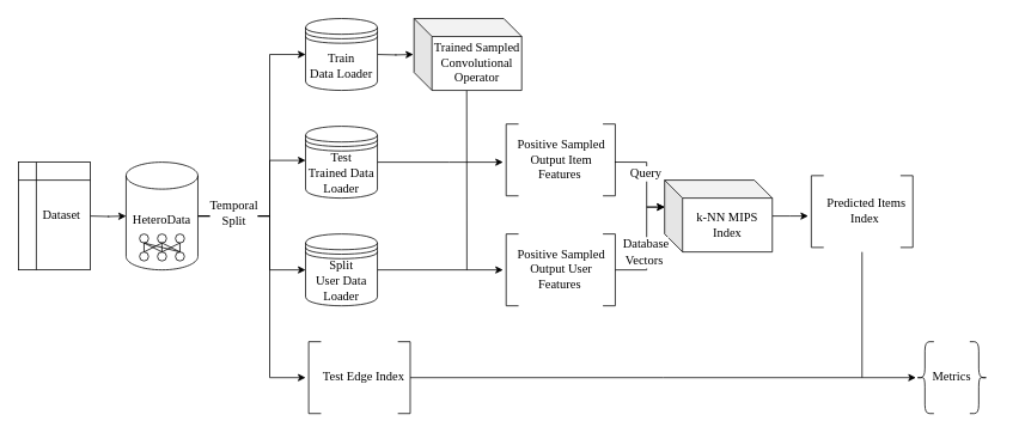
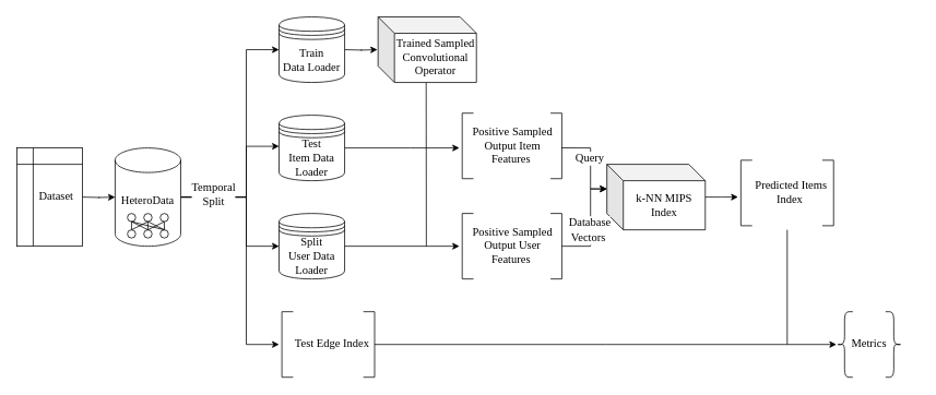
  <mxCell id="0" />
  <mxCell id="1" parent="0" />
  <mxCell id="2" style="edgeStyle=orthogonalEdgeStyle;rounded=0;orthogonalLoop=1;jettySize=auto;html=1;exitX=1;exitY=0.5;exitDx=0;exitDy=0;exitPerimeter=0;" parent="1" edge="1"><mxGeometry relative="1" as="geometry"><mxPoint x="140" y="240" as="targetPoint" /><mxPoint x="100" y="240" as="sourcePoint" /></mxGeometry></mxCell>
  <mxCell id="3" style="edgeStyle=orthogonalEdgeStyle;rounded=0;orthogonalLoop=1;jettySize=auto;html=1;" parent="1" edge="1"><mxGeometry relative="1" as="geometry"><mxPoint x="420" y="60" as="sourcePoint" /><mxPoint x="460" y="60" as="targetPoint" /></mxGeometry></mxCell>
  <mxCell id="4" style="edgeStyle=orthogonalEdgeStyle;rounded=0;orthogonalLoop=1;jettySize=auto;html=1;" parent="1" edge="1"><mxGeometry relative="1" as="geometry"><mxPoint x="420" y="180" as="sourcePoint" /><mxPoint x="560" y="180" as="targetPoint" /><Array as="points"><mxPoint x="500" y="180" /><mxPoint x="500" y="180" /></Array></mxGeometry></mxCell>
  <mxCell id="5" style="edgeStyle=orthogonalEdgeStyle;rounded=0;orthogonalLoop=1;jettySize=auto;html=1;" parent="1" edge="1"><mxGeometry relative="1" as="geometry"><mxPoint x="420" y="300" as="sourcePoint" /><mxPoint x="560" y="300" as="targetPoint" /></mxGeometry></mxCell>
  <mxCell id="6" style="edgeStyle=orthogonalEdgeStyle;rounded=0;orthogonalLoop=1;jettySize=auto;html=1;entryX=0;entryY=0.5;entryDx=0;entryDy=0;exitX=0.5;exitY=1;exitDx=0;exitDy=0;" parent="1" source="50" edge="1"><mxGeometry relative="1" as="geometry"><mxPoint x="1020" y="420" as="targetPoint" /><mxPoint x="420" y="420" as="sourcePoint" /></mxGeometry></mxCell>
  <mxCell id="7" value="&amp;nbsp; &amp;nbsp; &amp;nbsp;&lt;font face=&quot;Times New Roman&quot; style=&quot;font-size: 14px;&quot;&gt;Dataset&lt;/font&gt;" style="shape=internalStorage;whiteSpace=wrap;html=1;backgroundOutline=1;" parent="1" vertex="1"><mxGeometry x="20" y="180" width="80" height="120" as="geometry" /></mxCell>
  <mxCell id="8" style="edgeStyle=orthogonalEdgeStyle;rounded=0;orthogonalLoop=1;jettySize=auto;html=1;entryX=0;entryY=0.5;entryDx=0;entryDy=0;" parent="1" source="13" edge="1"><mxGeometry relative="1" as="geometry"><mxPoint x="340" y="60" as="targetPoint" /><Array as="points"><mxPoint x="300" y="240" /><mxPoint x="300" y="60" /></Array></mxGeometry></mxCell>
  <mxCell id="9" style="edgeStyle=orthogonalEdgeStyle;rounded=0;orthogonalLoop=1;jettySize=auto;html=1;" parent="1" source="13" edge="1"><mxGeometry relative="1" as="geometry"><mxPoint x="340" y="178" as="targetPoint" /><Array as="points"><mxPoint x="300" y="240" /><mxPoint x="300" y="178" /></Array></mxGeometry></mxCell>
  <mxCell id="10" style="edgeStyle=orthogonalEdgeStyle;rounded=0;orthogonalLoop=1;jettySize=auto;html=1;entryX=0;entryY=0.5;entryDx=0;entryDy=0;" parent="1" source="13" edge="1"><mxGeometry relative="1" as="geometry"><mxPoint x="340" y="300" as="targetPoint" /><Array as="points"><mxPoint x="300" y="240" /><mxPoint x="300" y="300" /></Array></mxGeometry></mxCell>
  <mxCell id="11" style="edgeStyle=orthogonalEdgeStyle;rounded=0;orthogonalLoop=1;jettySize=auto;html=1;entryX=0;entryY=0.5;entryDx=0;entryDy=0;" parent="1" source="13" edge="1"><mxGeometry relative="1" as="geometry"><mxPoint x="340" y="420" as="targetPoint" /><Array as="points"><mxPoint x="300" y="240" /><mxPoint x="300" y="420" /></Array></mxGeometry></mxCell>
  <mxCell id="12" value="&lt;font face=&quot;Times New Roman&quot; style=&quot;font-size: 14px;&quot;&gt;Temporal&lt;/font&gt;&lt;div&gt;&lt;font style=&quot;font-size: 14px;&quot; face=&quot;ttCk1maBU-SoMUGvecOo&quot;&gt;Split&lt;/font&gt;&lt;/div&gt;" style="edgeLabel;html=1;align=center;verticalAlign=middle;resizable=0;points=[];" parent="11" vertex="1" connectable="0"><mxGeometry x="-0.739" y="4" relative="1" as="geometry"><mxPoint as="offset" /></mxGeometry></mxCell>
  <mxCell id="13" value="&lt;div&gt;&lt;span style=&quot;background-color: initial;&quot;&gt;&lt;font style=&quot;font-size: 14px;&quot; face=&quot;Times New Roman&quot;&gt;HeteroData&lt;/font&gt;&lt;/span&gt;&lt;br&gt;&lt;/div&gt;&lt;div&gt;&lt;span style=&quot;background-color: initial;&quot;&gt;&lt;font style=&quot;font-size: 14px;&quot; face=&quot;Times New Roman&quot;&gt;&lt;br&gt;&lt;/font&gt;&lt;/span&gt;&lt;/div&gt;" style="shape=cylinder3;whiteSpace=wrap;html=1;boundedLbl=1;backgroundOutline=1;size=15;" parent="1" vertex="1"><mxGeometry x="140" y="180" width="80" height="120" as="geometry" /></mxCell>
  <mxCell id="14" value="" style="ellipse;whiteSpace=wrap;html=1;aspect=fixed;" parent="1" vertex="1"><mxGeometry x="155" y="260" width="10" height="10" as="geometry" /></mxCell>
  <mxCell id="15" value="" style="ellipse;whiteSpace=wrap;html=1;aspect=fixed;" parent="1" vertex="1"><mxGeometry x="175" y="260" width="10" height="10" as="geometry" /></mxCell>
  <mxCell id="16" value="" style="ellipse;whiteSpace=wrap;html=1;aspect=fixed;" parent="1" vertex="1"><mxGeometry x="195" y="260" width="10" height="10" as="geometry" /></mxCell>
  <mxCell id="17" value="" style="ellipse;whiteSpace=wrap;html=1;aspect=fixed;" parent="1" vertex="1"><mxGeometry x="155" y="280" width="10" height="10" as="geometry" /></mxCell>
  <mxCell id="18" value="" style="ellipse;whiteSpace=wrap;html=1;aspect=fixed;" parent="1" vertex="1"><mxGeometry x="175" y="280" width="10" height="10" as="geometry" /></mxCell>
  <mxCell id="19" value="" style="ellipse;whiteSpace=wrap;html=1;aspect=fixed;" parent="1" vertex="1"><mxGeometry x="195" y="280" width="10" height="10" as="geometry" /></mxCell>
  <mxCell id="20" value="" style="endArrow=none;html=1;rounded=0;exitX=0.5;exitY=0;exitDx=0;exitDy=0;entryX=0.5;entryY=1;entryDx=0;entryDy=0;" parent="1" source="17" target="14" edge="1"><mxGeometry width="50" height="50" relative="1" as="geometry"><mxPoint x="115" y="320" as="sourcePoint" /><mxPoint x="165" y="270" as="targetPoint" /></mxGeometry></mxCell>
  <mxCell id="21" value="" style="endArrow=none;html=1;rounded=0;exitX=0.5;exitY=0;exitDx=0;exitDy=0;entryX=0.5;entryY=1;entryDx=0;entryDy=0;" parent="1" source="18" target="14" edge="1"><mxGeometry width="50" height="50" relative="1" as="geometry"><mxPoint x="175" y="300" as="sourcePoint" /><mxPoint x="175" y="280" as="targetPoint" /></mxGeometry></mxCell>
  <mxCell id="22" value="" style="endArrow=none;html=1;rounded=0;" parent="1" edge="1"><mxGeometry width="50" height="50" relative="1" as="geometry"><mxPoint x="180" y="280" as="sourcePoint" /><mxPoint x="179.78" y="270" as="targetPoint" /></mxGeometry></mxCell>
  <mxCell id="23" value="" style="endArrow=none;html=1;rounded=0;" parent="1" edge="1"><mxGeometry width="50" height="50" relative="1" as="geometry"><mxPoint x="200.11" y="280" as="sourcePoint" /><mxPoint x="199.89" y="270" as="targetPoint" /></mxGeometry></mxCell>
  <mxCell id="24" value="" style="endArrow=none;html=1;rounded=0;exitX=0.5;exitY=0;exitDx=0;exitDy=0;entryX=0.5;entryY=1;entryDx=0;entryDy=0;" parent="1" source="19" target="14" edge="1"><mxGeometry width="50" height="50" relative="1" as="geometry"><mxPoint x="185" y="305" as="sourcePoint" /><mxPoint x="165" y="295" as="targetPoint" /></mxGeometry></mxCell>
  <mxCell id="25" value="" style="endArrow=none;html=1;rounded=0;entryX=0.5;entryY=1;entryDx=0;entryDy=0;exitX=0.5;exitY=0;exitDx=0;exitDy=0;" parent="1" source="17" target="15" edge="1"><mxGeometry width="50" height="50" relative="1" as="geometry"><mxPoint x="205" y="300" as="sourcePoint" /><mxPoint x="255" y="250" as="targetPoint" /></mxGeometry></mxCell>
  <mxCell id="26" value="" style="endArrow=none;html=1;rounded=0;entryX=0.5;entryY=1;entryDx=0;entryDy=0;exitX=0.5;exitY=0;exitDx=0;exitDy=0;" parent="1" source="19" target="15" edge="1"><mxGeometry width="50" height="50" relative="1" as="geometry"><mxPoint x="135" y="290" as="sourcePoint" /><mxPoint x="155" y="280" as="targetPoint" /></mxGeometry></mxCell>
  <mxCell id="27" value="" style="endArrow=none;html=1;rounded=0;entryX=0.5;entryY=1;entryDx=0;entryDy=0;exitX=0.5;exitY=0;exitDx=0;exitDy=0;" parent="1" source="18" target="16" edge="1"><mxGeometry width="50" height="50" relative="1" as="geometry"><mxPoint x="225" y="280" as="sourcePoint" /><mxPoint x="205" y="270" as="targetPoint" /></mxGeometry></mxCell>
  <mxCell id="28" value="" style="endArrow=none;html=1;rounded=0;entryX=0.5;entryY=1;entryDx=0;entryDy=0;" parent="1" edge="1"><mxGeometry width="50" height="50" relative="1" as="geometry"><mxPoint x="960" y="420" as="sourcePoint" /><mxPoint x="960" y="280" as="targetPoint" /></mxGeometry></mxCell>
  <mxCell id="29" value="" style="endArrow=none;html=1;rounded=0;" parent="1" edge="1"><mxGeometry width="50" height="50" relative="1" as="geometry"><mxPoint x="519.69" y="300" as="sourcePoint" /><mxPoint x="519.47" y="100" as="targetPoint" /></mxGeometry></mxCell>
  <mxCell id="30" value="&lt;span style=&quot;font-family: &amp;quot;Times New Roman&amp;quot;; font-size: 14px;&quot;&gt;Positive Sampled Output Item Features&amp;nbsp;&lt;/span&gt;" style="text;html=1;align=center;verticalAlign=middle;whiteSpace=wrap;rounded=0;" parent="1" vertex="1"><mxGeometry x="565" y="162.5" width="120" height="30" as="geometry" /></mxCell>
  <mxCell id="31" value="" style="shape=partialRectangle;whiteSpace=wrap;html=1;bottom=1;right=1;left=1;top=0;fillColor=none;routingCenterX=-0.5;rotation=-90;" parent="1" vertex="1"><mxGeometry x="638.44" y="170.94" width="80" height="13.12" as="geometry" /></mxCell>
  <mxCell id="32" value="" style="shape=partialRectangle;whiteSpace=wrap;html=1;bottom=1;right=1;left=1;top=0;fillColor=none;routingCenterX=-0.5;rotation=90;" parent="1" vertex="1"><mxGeometry x="530" y="170.94" width="80" height="13.12" as="geometry" /></mxCell>
  <mxCell id="33" value="&lt;span style=&quot;font-family: &amp;quot;Times New Roman&amp;quot;; font-size: 14px;&quot;&gt;Positive Sampled Output User Features&amp;nbsp;&lt;/span&gt;" style="text;html=1;align=center;verticalAlign=middle;whiteSpace=wrap;rounded=0;" parent="1" vertex="1"><mxGeometry x="565" y="285" width="120" height="30" as="geometry" /></mxCell>
  <mxCell id="34" value="" style="shape=partialRectangle;whiteSpace=wrap;html=1;bottom=1;right=1;left=1;top=0;fillColor=none;routingCenterX=-0.5;rotation=-90;" parent="1" vertex="1"><mxGeometry x="638.44" y="293.44" width="80" height="13.12" as="geometry" /></mxCell>
  <mxCell id="35" value="" style="shape=partialRectangle;whiteSpace=wrap;html=1;bottom=1;right=1;left=1;top=0;fillColor=none;routingCenterX=-0.5;rotation=90;" parent="1" vertex="1"><mxGeometry x="530" y="293.44" width="80" height="13.12" as="geometry" /></mxCell>
  <mxCell id="36" value="&lt;span style=&quot;font-family: &amp;quot;Times New Roman&amp;quot;; font-size: 14px;&quot;&gt;Predicted Items&lt;/span&gt;&lt;div&gt;&lt;span style=&quot;font-family: &amp;quot;Times New Roman&amp;quot;; font-size: 14px;&quot;&gt;Index&amp;nbsp;&lt;/span&gt;&lt;/div&gt;" style="text;html=1;align=center;verticalAlign=middle;whiteSpace=wrap;rounded=0;" parent="1" vertex="1"><mxGeometry x="905" y="220" width="120" height="30" as="geometry" /></mxCell>
  <mxCell id="37" value="" style="shape=partialRectangle;whiteSpace=wrap;html=1;bottom=1;right=1;left=1;top=0;fillColor=none;routingCenterX=-0.5;rotation=-90;" parent="1" vertex="1"><mxGeometry x="970" y="228.44" width="80" height="13.12" as="geometry" /></mxCell>
  <mxCell id="38" value="" style="shape=partialRectangle;whiteSpace=wrap;html=1;bottom=1;right=1;left=1;top=0;fillColor=none;routingCenterX=-0.5;rotation=90;" parent="1" vertex="1"><mxGeometry x="870" y="228.44" width="80" height="13.12" as="geometry" /></mxCell>
  <mxCell id="39" value="&lt;div&gt;&lt;font face=&quot;Times New Roman&quot;&gt;&lt;span style=&quot;font-size: 14px;&quot;&gt;Trained&amp;nbsp;&lt;/span&gt;&lt;/font&gt;&lt;span style=&quot;font-size: 14px; font-family: &amp;quot;Times New Roman&amp;quot;; background-color: initial;&quot;&gt;Sampled Convolutional Operator&lt;/span&gt;&lt;/div&gt;" style="shape=cube;whiteSpace=wrap;html=1;boundedLbl=1;backgroundOutline=1;darkOpacity=0.05;darkOpacity2=0.1;" parent="1" vertex="1"><mxGeometry x="460.78" y="20" width="120" height="80" as="geometry" /></mxCell>
  <mxCell id="40" style="edgeStyle=orthogonalEdgeStyle;rounded=0;orthogonalLoop=1;jettySize=auto;html=1;" parent="1" source="41" edge="1"><mxGeometry relative="1" as="geometry"><mxPoint x="900" y="240" as="targetPoint" /></mxGeometry></mxCell>
  <mxCell id="41" value="&lt;font face=&quot;Times New Roman&quot;&gt;&lt;span style=&quot;font-size: 14px;&quot;&gt;k-NN MIPS&lt;/span&gt;&lt;/font&gt;&lt;div&gt;&lt;font face=&quot;Times New Roman&quot;&gt;&lt;span style=&quot;font-size: 14px;&quot;&gt;Index&lt;/span&gt;&lt;/font&gt;&lt;/div&gt;" style="shape=cube;whiteSpace=wrap;html=1;boundedLbl=1;backgroundOutline=1;darkOpacity=0.05;darkOpacity2=0.1;" parent="1" vertex="1"><mxGeometry x="740" y="200" width="120" height="80" as="geometry" /></mxCell>
  <mxCell id="42" value="" style="shape=curlyBracket;whiteSpace=wrap;html=1;rounded=1;labelPosition=left;verticalLabelPosition=middle;align=right;verticalAlign=middle;" parent="1" vertex="1"><mxGeometry x="1020" y="380" width="20" height="80" as="geometry" /></mxCell>
  <mxCell id="43" value="" style="shape=curlyBracket;whiteSpace=wrap;html=1;rounded=1;flipH=1;labelPosition=right;verticalLabelPosition=middle;align=left;verticalAlign=middle;" parent="1" vertex="1"><mxGeometry x="1080" y="380" width="20" height="80" as="geometry" /></mxCell>
  <mxCell id="44" value="&lt;font face=&quot;Times New Roman&quot;&gt;&lt;span style=&quot;font-size: 14px;&quot;&gt;Metrics&lt;/span&gt;&lt;/font&gt;" style="text;html=1;align=center;verticalAlign=middle;whiteSpace=wrap;rounded=0;" parent="1" vertex="1"><mxGeometry x="1000" y="405" width="120" height="30" as="geometry" /></mxCell>
  <mxCell id="45" value="" style="endArrow=classic;html=1;rounded=0;entryX=0;entryY=0;entryDx=0;entryDy=30;entryPerimeter=0;exitX=0.5;exitY=1;exitDx=0;exitDy=0;" parent="1" source="34" target="41" edge="1"><mxGeometry width="50" height="50" relative="1" as="geometry"><mxPoint x="700.78" y="300" as="sourcePoint" /><mxPoint x="750.78" y="250" as="targetPoint" /><Array as="points"><mxPoint x="720" y="300" /><mxPoint x="720" y="230" /></Array></mxGeometry></mxCell>
  <mxCell id="46" value="&lt;font face=&quot;Times New Roman&quot; style=&quot;font-size: 14px;&quot;&gt;Database&lt;/font&gt;&lt;div&gt;&lt;font style=&quot;font-size: 14px;&quot;&gt;&lt;font face=&quot;bIMNvTXRseHjJeP2dxPR&quot;&gt;Vectors&lt;/font&gt;&lt;font face=&quot;Ek2Q7myMt4KNXQgDDQuG&quot;&gt;&amp;nbsp;&lt;/font&gt;&lt;/font&gt;&lt;/div&gt;" style="edgeLabel;html=1;align=center;verticalAlign=middle;resizable=0;points=[];" parent="45" vertex="1" connectable="0"><mxGeometry x="-0.373" y="1" relative="1" as="geometry"><mxPoint x="-1" y="-16" as="offset" /></mxGeometry></mxCell>
  <mxCell id="47" value="" style="endArrow=classic;html=1;rounded=0;exitX=0.47;exitY=0.956;exitDx=0;exitDy=0;exitPerimeter=0;" parent="1" source="31" edge="1"><mxGeometry width="50" height="50" relative="1" as="geometry"><mxPoint x="670" y="250" as="sourcePoint" /><mxPoint x="740" y="230" as="targetPoint" /><Array as="points"><mxPoint x="720" y="180" /><mxPoint x="720" y="230" /></Array></mxGeometry></mxCell>
  <mxCell id="48" value="&lt;font style=&quot;font-size: 14px;&quot; face=&quot;Times New Roman&quot;&gt;Query&lt;/font&gt;" style="edgeLabel;html=1;align=center;verticalAlign=middle;resizable=0;points=[];" parent="47" vertex="1" connectable="0"><mxGeometry x="-0.069" y="-1" relative="1" as="geometry"><mxPoint x="-1" y="-1" as="offset" /></mxGeometry></mxCell>
  <mxCell id="49" value="&lt;font face=&quot;Times New Roman&quot;&gt;&lt;span style=&quot;font-size: 14px;&quot;&gt;Test Edge Index&lt;/span&gt;&lt;/font&gt;" style="text;html=1;align=center;verticalAlign=middle;whiteSpace=wrap;rounded=0;" parent="1" vertex="1"><mxGeometry x="345" y="405" width="120" height="30" as="geometry" /></mxCell>
  <mxCell id="50" value="" style="shape=partialRectangle;whiteSpace=wrap;html=1;bottom=1;right=1;left=1;top=0;fillColor=none;routingCenterX=-0.5;rotation=-90;" parent="1" vertex="1"><mxGeometry x="410" y="413.44" width="80" height="13.12" as="geometry" /></mxCell>
  <mxCell id="51" value="" style="shape=partialRectangle;whiteSpace=wrap;html=1;bottom=1;right=1;left=1;top=0;fillColor=none;routingCenterX=-0.5;rotation=90;" parent="1" vertex="1"><mxGeometry x="310" y="413.44" width="80" height="13.12" as="geometry" /></mxCell>
  <mxCell id="52" value="&lt;span style=&quot;font-family: &amp;quot;Times New Roman&amp;quot;; font-size: 14px;&quot;&gt;Train&lt;/span&gt;&lt;br style=&quot;font-family: &amp;quot;Times New Roman&amp;quot;; font-size: 14px;&quot;&gt;&lt;span style=&quot;font-family: &amp;quot;Times New Roman&amp;quot;; font-size: 14px;&quot;&gt;Data Loader&lt;/span&gt;" style="shape=datastore;whiteSpace=wrap;html=1;" parent="1" vertex="1"><mxGeometry x="340" y="20" width="80" height="80" as="geometry" /></mxCell>
- <mxCell id="53" value="&lt;div&gt;&lt;font style=&quot;font-size: 14px;&quot; face=&quot;Times New Roman&quot;&gt;Test&lt;/font&gt;&lt;/div&gt;&lt;font face=&quot;Times New Roman&quot;&gt;&lt;font style=&quot;font-size: 14px;&quot;&gt;Trained&amp;nbsp;&lt;/font&gt;&lt;font style=&quot;font-size: 14px;&quot;&gt;Data Loader&lt;/font&gt;&lt;/font&gt;" style="shape=datastore;whiteSpace=wrap;html=1;" parent="1" vertex="1"><mxGeometry x="340" y="140" width="80" height="80" as="geometry" /></mxCell>
+ <mxCell id="53" value="&lt;div&gt;&lt;font style=&quot;font-size: 14px;&quot; face=&quot;Times New Roman&quot;&gt;Test&lt;/font&gt;&lt;/div&gt;&lt;font face=&quot;Times New Roman&quot;&gt;&lt;font style=&quot;font-size: 14px;&quot;&gt;Item&amp;nbsp;&lt;/font&gt;&lt;font style=&quot;font-size: 14px;&quot;&gt;Data Loader&lt;/font&gt;&lt;/font&gt;" style="shape=datastore;whiteSpace=wrap;html=1;" parent="1" vertex="1"><mxGeometry x="340" y="140" width="80" height="80" as="geometry" /></mxCell>
  <mxCell id="54" value="&lt;div&gt;&lt;font style=&quot;font-size: 14px;&quot; face=&quot;Times New Roman&quot;&gt;Split&lt;/font&gt;&lt;/div&gt;&lt;font style=&quot;font-size: 14px;&quot; face=&quot;Times New Roman&quot;&gt;User Data Loader&lt;/font&gt;" style="shape=datastore;whiteSpace=wrap;html=1;" parent="1" vertex="1"><mxGeometry x="340" y="260" width="80" height="80" as="geometry" /></mxCell>
